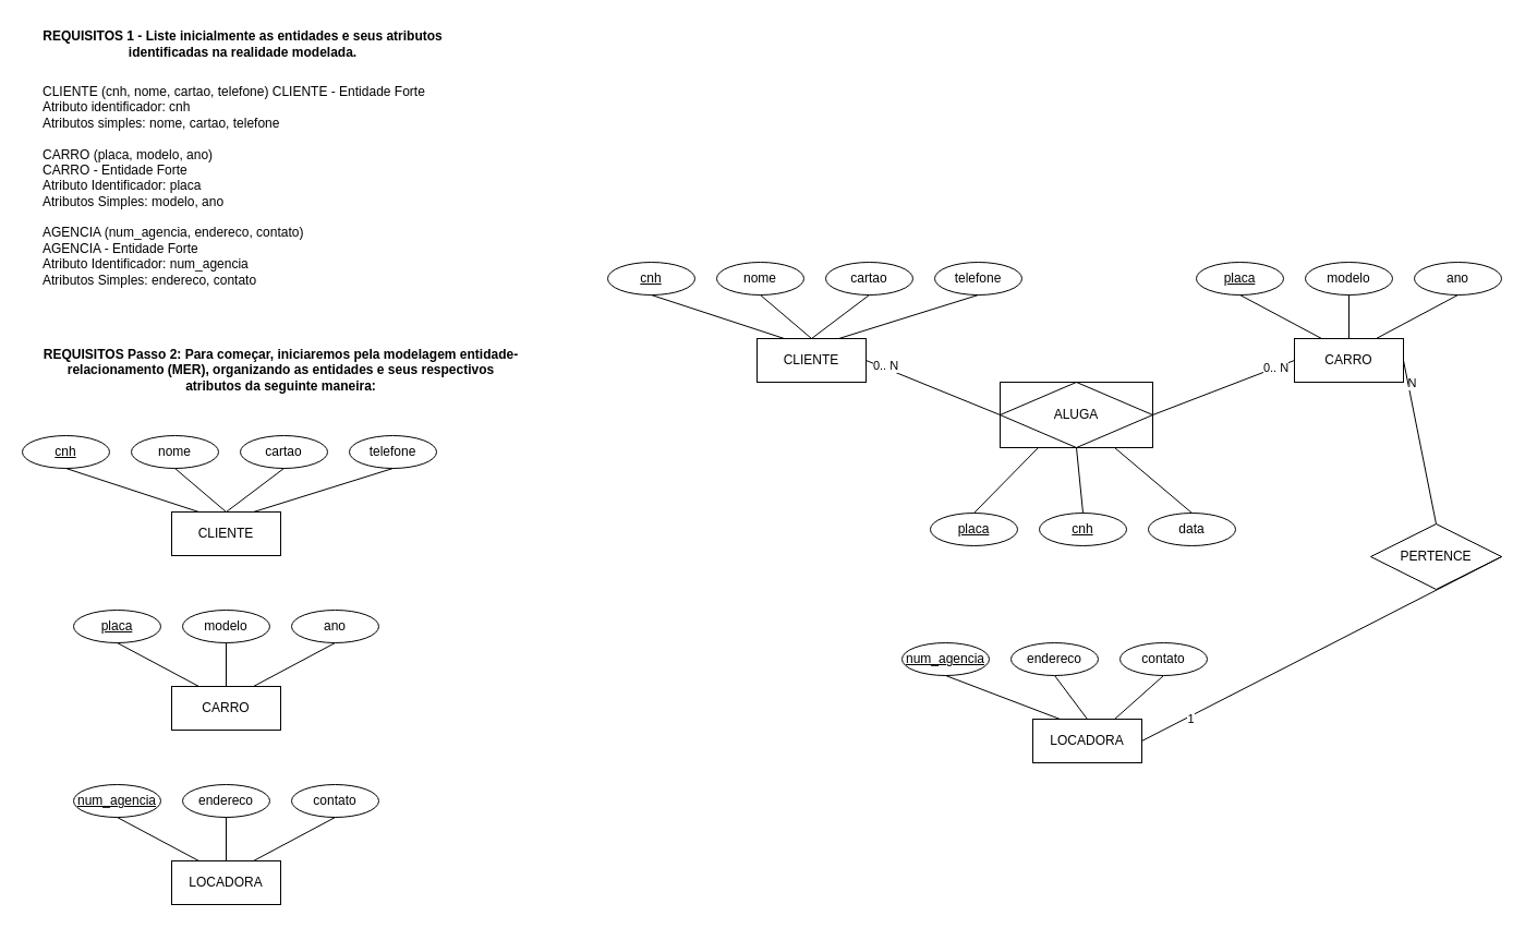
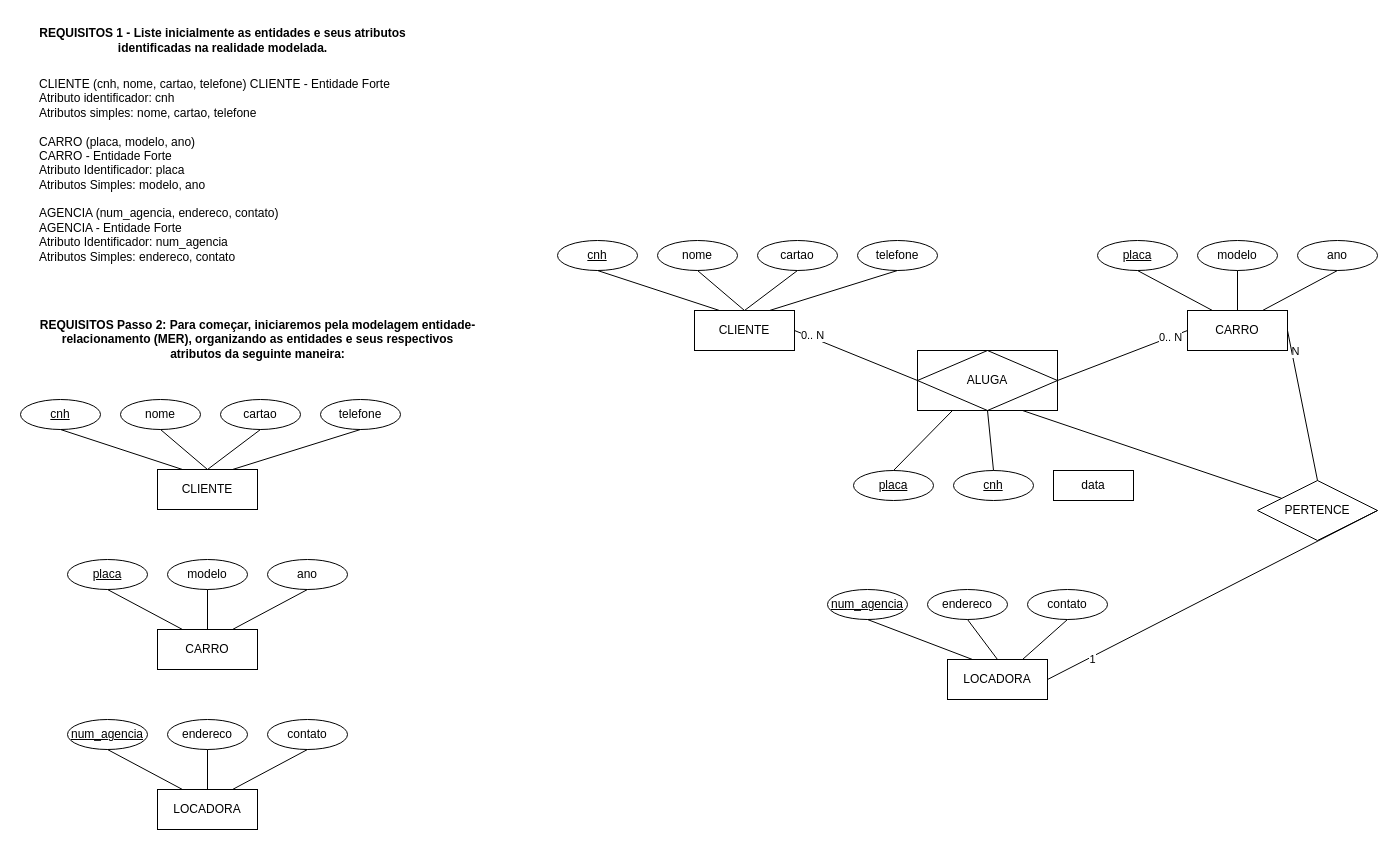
  <mxCell id="0" />
  <mxCell id="1" parent="0" />
  <mxCell id="2" value="&lt;div&gt;&lt;b&gt;REQUISITOS 1 - Liste inicialmente as entidades e seus atributos&lt;/b&gt;&lt;/div&gt;&lt;div&gt;&lt;b&gt;identificadas na realidade modelada.&lt;/b&gt;&lt;/div&gt;" style="text;html=1;align=center;verticalAlign=middle;resizable=0;points=[];autosize=1;strokeColor=none;fillColor=none;" vertex="1" parent="1"><mxGeometry x="27" y="20" width="390" height="40" as="geometry" /></mxCell>
  <mxCell id="3" value="&lt;div&gt;REQUISITOS Passo 2: Para começar, iniciaremos pela modelagem entidade-&lt;/div&gt;&lt;div&gt;relacionamento (MER), organizando as entidades e seus respectivos&lt;/div&gt;&lt;div&gt;&lt;span style=&quot;background-color: initial;&quot;&gt;atributos da seguinte maneira:&lt;/span&gt;&lt;br&gt;&lt;/div&gt;" style="text;html=1;align=center;verticalAlign=middle;resizable=0;points=[];autosize=1;strokeColor=none;fillColor=none;fontStyle=1" vertex="1" parent="1"><mxGeometry x="27" y="309" width="460" height="60" as="geometry" /></mxCell>
  <mxCell id="4" value="CLIENTE" style="whiteSpace=wrap;html=1;align=center;" vertex="1" parent="1"><mxGeometry x="157" y="469" width="100" height="40" as="geometry" /></mxCell>
  <mxCell id="5" value="CARRO" style="whiteSpace=wrap;html=1;align=center;" vertex="1" parent="1"><mxGeometry x="157" y="629" width="100" height="40" as="geometry" /></mxCell>
  <mxCell id="6" value="LOCADORA" style="whiteSpace=wrap;html=1;align=center;" vertex="1" parent="1"><mxGeometry x="157" y="789" width="100" height="40" as="geometry" /></mxCell>
  <mxCell id="7" value="cnh" style="ellipse;whiteSpace=wrap;html=1;align=center;fontStyle=4" vertex="1" parent="1"><mxGeometry x="20" y="399" width="80" height="30" as="geometry" /></mxCell>
  <mxCell id="8" value="nome" style="ellipse;whiteSpace=wrap;html=1;align=center;" vertex="1" parent="1"><mxGeometry x="120" y="399" width="80" height="30" as="geometry" /></mxCell>
  <mxCell id="9" value="cartao" style="ellipse;whiteSpace=wrap;html=1;align=center;" vertex="1" parent="1"><mxGeometry x="220" y="399" width="80" height="30" as="geometry" /></mxCell>
  <mxCell id="10" value="telefone" style="ellipse;whiteSpace=wrap;html=1;align=center;" vertex="1" parent="1"><mxGeometry x="320" y="399" width="80" height="30" as="geometry" /></mxCell>
  <mxCell id="11" value="" style="endArrow=none;html=1;rounded=0;exitX=0.5;exitY=1;exitDx=0;exitDy=0;entryX=0.25;entryY=0;entryDx=0;entryDy=0;" edge="1" parent="1" source="7" target="4"><mxGeometry relative="1" as="geometry"><mxPoint x="57" y="499" as="sourcePoint" /><mxPoint x="217" y="499" as="targetPoint" /></mxGeometry></mxCell>
  <mxCell id="12" value="" style="endArrow=none;html=1;rounded=0;exitX=0.5;exitY=1;exitDx=0;exitDy=0;entryX=0.5;entryY=0;entryDx=0;entryDy=0;" edge="1" parent="1" source="8" target="4"><mxGeometry relative="1" as="geometry"><mxPoint x="227" y="549" as="sourcePoint" /><mxPoint x="387" y="549" as="targetPoint" /></mxGeometry></mxCell>
  <mxCell id="13" value="" style="endArrow=none;html=1;rounded=0;exitX=0.5;exitY=1;exitDx=0;exitDy=0;entryX=0.5;entryY=0;entryDx=0;entryDy=0;" edge="1" parent="1" source="9" target="4"><mxGeometry relative="1" as="geometry"><mxPoint x="227" y="549" as="sourcePoint" /><mxPoint x="387" y="549" as="targetPoint" /></mxGeometry></mxCell>
  <mxCell id="14" value="" style="endArrow=none;html=1;rounded=0;exitX=0.5;exitY=1;exitDx=0;exitDy=0;entryX=0.75;entryY=0;entryDx=0;entryDy=0;" edge="1" parent="1" source="10" target="4"><mxGeometry relative="1" as="geometry"><mxPoint x="227" y="549" as="sourcePoint" /><mxPoint x="387" y="549" as="targetPoint" /></mxGeometry></mxCell>
  <mxCell id="15" value="placa" style="ellipse;whiteSpace=wrap;html=1;align=center;fontStyle=4" vertex="1" parent="1"><mxGeometry x="67" y="559" width="80" height="30" as="geometry" /></mxCell>
  <mxCell id="16" value="modelo" style="ellipse;whiteSpace=wrap;html=1;align=center;" vertex="1" parent="1"><mxGeometry x="167" y="559" width="80" height="30" as="geometry" /></mxCell>
  <mxCell id="17" value="ano" style="ellipse;whiteSpace=wrap;html=1;align=center;" vertex="1" parent="1"><mxGeometry x="267" y="559" width="80" height="30" as="geometry" /></mxCell>
  <mxCell id="18" value="" style="endArrow=none;html=1;rounded=0;exitX=0.5;exitY=1;exitDx=0;exitDy=0;entryX=0.25;entryY=0;entryDx=0;entryDy=0;" edge="1" parent="1" source="15" target="5"><mxGeometry relative="1" as="geometry"><mxPoint x="317" y="479" as="sourcePoint" /><mxPoint x="477" y="479" as="targetPoint" /></mxGeometry></mxCell>
  <mxCell id="19" value="" style="endArrow=none;html=1;rounded=0;exitX=0.5;exitY=1;exitDx=0;exitDy=0;entryX=0.5;entryY=0;entryDx=0;entryDy=0;" edge="1" parent="1" source="16" target="5"><mxGeometry relative="1" as="geometry"><mxPoint x="227" y="549" as="sourcePoint" /><mxPoint x="387" y="549" as="targetPoint" /></mxGeometry></mxCell>
  <mxCell id="20" value="" style="endArrow=none;html=1;rounded=0;exitX=0.5;exitY=1;exitDx=0;exitDy=0;entryX=0.75;entryY=0;entryDx=0;entryDy=0;" edge="1" parent="1" source="17" target="5"><mxGeometry relative="1" as="geometry"><mxPoint x="227" y="549" as="sourcePoint" /><mxPoint x="387" y="549" as="targetPoint" /></mxGeometry></mxCell>
  <mxCell id="21" value="num_agencia" style="ellipse;whiteSpace=wrap;html=1;align=center;fontStyle=4" vertex="1" parent="1"><mxGeometry x="67" y="719" width="80" height="30" as="geometry" /></mxCell>
  <mxCell id="22" value="endereco" style="ellipse;whiteSpace=wrap;html=1;align=center;" vertex="1" parent="1"><mxGeometry x="167" y="719" width="80" height="30" as="geometry" /></mxCell>
  <mxCell id="23" value="contato" style="ellipse;whiteSpace=wrap;html=1;align=center;" vertex="1" parent="1"><mxGeometry x="267" y="719" width="80" height="30" as="geometry" /></mxCell>
  <mxCell id="24" value="" style="endArrow=none;html=1;rounded=0;exitX=0.5;exitY=1;exitDx=0;exitDy=0;entryX=0.25;entryY=0;entryDx=0;entryDy=0;" edge="1" parent="1" source="21" target="6"><mxGeometry relative="1" as="geometry"><mxPoint x="227" y="639" as="sourcePoint" /><mxPoint x="387" y="639" as="targetPoint" /></mxGeometry></mxCell>
  <mxCell id="25" value="" style="endArrow=none;html=1;rounded=0;exitX=0.5;exitY=1;exitDx=0;exitDy=0;entryX=0.5;entryY=0;entryDx=0;entryDy=0;" edge="1" parent="1" source="22" target="6"><mxGeometry relative="1" as="geometry"><mxPoint x="227" y="639" as="sourcePoint" /><mxPoint x="387" y="639" as="targetPoint" /></mxGeometry></mxCell>
  <mxCell id="26" value="" style="endArrow=none;html=1;rounded=0;exitX=0.5;exitY=1;exitDx=0;exitDy=0;entryX=0.75;entryY=0;entryDx=0;entryDy=0;" edge="1" parent="1" source="23" target="6"><mxGeometry relative="1" as="geometry"><mxPoint x="227" y="639" as="sourcePoint" /><mxPoint x="387" y="639" as="targetPoint" /></mxGeometry></mxCell>
  <mxCell id="27" value="CLIENTE" style="whiteSpace=wrap;html=1;align=center;" vertex="1" parent="1"><mxGeometry x="694" y="310" width="100" height="40" as="geometry" /></mxCell>
  <mxCell id="28" value="cnh" style="ellipse;whiteSpace=wrap;html=1;align=center;fontStyle=4" vertex="1" parent="1"><mxGeometry x="557" y="240" width="80" height="30" as="geometry" /></mxCell>
  <mxCell id="29" value="nome" style="ellipse;whiteSpace=wrap;html=1;align=center;" vertex="1" parent="1"><mxGeometry x="657" y="240" width="80" height="30" as="geometry" /></mxCell>
  <mxCell id="30" value="cartao" style="ellipse;whiteSpace=wrap;html=1;align=center;" vertex="1" parent="1"><mxGeometry x="757" y="240" width="80" height="30" as="geometry" /></mxCell>
  <mxCell id="31" value="telefone" style="ellipse;whiteSpace=wrap;html=1;align=center;" vertex="1" parent="1"><mxGeometry x="857" y="240" width="80" height="30" as="geometry" /></mxCell>
  <mxCell id="32" value="" style="endArrow=none;html=1;rounded=0;exitX=0.5;exitY=1;exitDx=0;exitDy=0;entryX=0.25;entryY=0;entryDx=0;entryDy=0;" edge="1" parent="1" source="28" target="27"><mxGeometry relative="1" as="geometry"><mxPoint x="594" y="340" as="sourcePoint" /><mxPoint x="754" y="340" as="targetPoint" /></mxGeometry></mxCell>
  <mxCell id="33" value="" style="endArrow=none;html=1;rounded=0;exitX=0.5;exitY=1;exitDx=0;exitDy=0;entryX=0.5;entryY=0;entryDx=0;entryDy=0;" edge="1" parent="1" source="29" target="27"><mxGeometry relative="1" as="geometry"><mxPoint x="764" y="390" as="sourcePoint" /><mxPoint x="924" y="390" as="targetPoint" /></mxGeometry></mxCell>
  <mxCell id="34" value="" style="endArrow=none;html=1;rounded=0;exitX=0.5;exitY=1;exitDx=0;exitDy=0;entryX=0.5;entryY=0;entryDx=0;entryDy=0;" edge="1" parent="1" source="30" target="27"><mxGeometry relative="1" as="geometry"><mxPoint x="764" y="390" as="sourcePoint" /><mxPoint x="924" y="390" as="targetPoint" /></mxGeometry></mxCell>
  <mxCell id="35" value="" style="endArrow=none;html=1;rounded=0;exitX=0.5;exitY=1;exitDx=0;exitDy=0;entryX=0.75;entryY=0;entryDx=0;entryDy=0;" edge="1" parent="1" source="31" target="27"><mxGeometry relative="1" as="geometry"><mxPoint x="764" y="390" as="sourcePoint" /><mxPoint x="924" y="390" as="targetPoint" /></mxGeometry></mxCell>
  <mxCell id="36" value="CARRO" style="whiteSpace=wrap;html=1;align=center;" vertex="1" parent="1"><mxGeometry x="1187" y="310" width="100" height="40" as="geometry" /></mxCell>
  <mxCell id="37" value="placa" style="ellipse;whiteSpace=wrap;html=1;align=center;fontStyle=4" vertex="1" parent="1"><mxGeometry x="1097" y="240" width="80" height="30" as="geometry" /></mxCell>
  <mxCell id="38" value="modelo" style="ellipse;whiteSpace=wrap;html=1;align=center;" vertex="1" parent="1"><mxGeometry x="1197" y="240" width="80" height="30" as="geometry" /></mxCell>
  <mxCell id="39" value="ano" style="ellipse;whiteSpace=wrap;html=1;align=center;" vertex="1" parent="1"><mxGeometry x="1297" y="240" width="80" height="30" as="geometry" /></mxCell>
  <mxCell id="40" value="" style="endArrow=none;html=1;rounded=0;exitX=0.5;exitY=1;exitDx=0;exitDy=0;entryX=0.25;entryY=0;entryDx=0;entryDy=0;" edge="1" parent="1" source="37" target="36"><mxGeometry relative="1" as="geometry"><mxPoint x="1347" y="160" as="sourcePoint" /><mxPoint x="1507" y="160" as="targetPoint" /></mxGeometry></mxCell>
  <mxCell id="41" value="" style="endArrow=none;html=1;rounded=0;exitX=0.5;exitY=1;exitDx=0;exitDy=0;entryX=0.5;entryY=0;entryDx=0;entryDy=0;" edge="1" parent="1" source="38" target="36"><mxGeometry relative="1" as="geometry"><mxPoint x="1257" y="230" as="sourcePoint" /><mxPoint x="1417" y="230" as="targetPoint" /></mxGeometry></mxCell>
  <mxCell id="42" value="" style="endArrow=none;html=1;rounded=0;exitX=0.5;exitY=1;exitDx=0;exitDy=0;entryX=0.75;entryY=0;entryDx=0;entryDy=0;" edge="1" parent="1" source="39" target="36"><mxGeometry relative="1" as="geometry"><mxPoint x="1257" y="230" as="sourcePoint" /><mxPoint x="1417" y="230" as="targetPoint" /></mxGeometry></mxCell>
  <mxCell id="43" value="" style="endArrow=none;html=1;rounded=0;exitX=1;exitY=0.5;exitDx=0;exitDy=0;entryX=0;entryY=0.5;entryDx=0;entryDy=0;" edge="1" parent="1" source="27" target="59"><mxGeometry relative="1" as="geometry"><mxPoint x="807" y="430" as="sourcePoint" /><mxPoint x="937" y="380" as="targetPoint" /></mxGeometry></mxCell>
  <mxCell id="44" value="0.. N" style="edgeLabel;html=1;align=center;verticalAlign=middle;resizable=0;points=[];" connectable="0" vertex="1" parent="43"><mxGeometry x="-0.734" y="2" relative="1" as="geometry"><mxPoint as="offset" /></mxGeometry></mxCell>
  <mxCell id="45" value="" style="endArrow=none;html=1;rounded=0;exitX=1;exitY=0.5;exitDx=0;exitDy=0;entryX=0;entryY=0.5;entryDx=0;entryDy=0;" edge="1" parent="1" target="36"><mxGeometry relative="1" as="geometry"><mxPoint x="1057" y="380" as="sourcePoint" /><mxPoint x="967" y="430" as="targetPoint" /><Array as="points"><mxPoint x="1057" y="380" /></Array></mxGeometry></mxCell>
  <mxCell id="46" value="0.. N" style="edgeLabel;html=1;align=center;verticalAlign=middle;resizable=0;points=[];" connectable="0" vertex="1" parent="45"><mxGeometry x="0.723" relative="1" as="geometry"><mxPoint as="offset" /></mxGeometry></mxCell>
  <mxCell id="47" value="LOCADORA" style="whiteSpace=wrap;html=1;align=center;" vertex="1" parent="1"><mxGeometry x="947" y="659" width="100" height="40" as="geometry" /></mxCell>
  <mxCell id="48" value="num_agencia" style="ellipse;whiteSpace=wrap;html=1;align=center;fontStyle=4" vertex="1" parent="1"><mxGeometry x="827" y="589" width="80" height="30" as="geometry" /></mxCell>
  <mxCell id="49" value="endereco" style="ellipse;whiteSpace=wrap;html=1;align=center;" vertex="1" parent="1"><mxGeometry x="927" y="589" width="80" height="30" as="geometry" /></mxCell>
  <mxCell id="50" value="contato" style="ellipse;whiteSpace=wrap;html=1;align=center;" vertex="1" parent="1"><mxGeometry x="1027" y="589" width="80" height="30" as="geometry" /></mxCell>
  <mxCell id="51" value="" style="endArrow=none;html=1;rounded=0;exitX=0.5;exitY=1;exitDx=0;exitDy=0;entryX=0.25;entryY=0;entryDx=0;entryDy=0;" edge="1" parent="1" source="48" target="47"><mxGeometry relative="1" as="geometry"><mxPoint x="987" y="509" as="sourcePoint" /><mxPoint x="1147" y="509" as="targetPoint" /></mxGeometry></mxCell>
  <mxCell id="52" value="" style="endArrow=none;html=1;rounded=0;exitX=0.5;exitY=1;exitDx=0;exitDy=0;entryX=0.5;entryY=0;entryDx=0;entryDy=0;" edge="1" parent="1" source="49" target="47"><mxGeometry relative="1" as="geometry"><mxPoint x="987" y="509" as="sourcePoint" /><mxPoint x="1147" y="509" as="targetPoint" /></mxGeometry></mxCell>
  <mxCell id="53" value="" style="endArrow=none;html=1;rounded=0;exitX=0.5;exitY=1;exitDx=0;exitDy=0;entryX=0.75;entryY=0;entryDx=0;entryDy=0;" edge="1" parent="1" source="50" target="47"><mxGeometry relative="1" as="geometry"><mxPoint x="987" y="509" as="sourcePoint" /><mxPoint x="1147" y="509" as="targetPoint" /></mxGeometry></mxCell>
  <mxCell id="54" value="PERTENCE" style="shape=rhombus;perimeter=rhombusPerimeter;whiteSpace=wrap;html=1;align=center;" vertex="1" parent="1"><mxGeometry x="1257" y="480" width="120" height="60" as="geometry" /></mxCell>
  <mxCell id="55" value="" style="endArrow=none;html=1;rounded=0;exitX=1;exitY=0.5;exitDx=0;exitDy=0;entryX=0.5;entryY=0;entryDx=0;entryDy=0;" edge="1" parent="1" source="36" target="54"><mxGeometry relative="1" as="geometry"><mxPoint x="1327" y="310" as="sourcePoint" /><mxPoint x="1487" y="310" as="targetPoint" /></mxGeometry></mxCell>
  <mxCell id="56" value="N" style="edgeLabel;html=1;align=center;verticalAlign=middle;resizable=0;points=[];" connectable="0" vertex="1" parent="55"><mxGeometry x="-0.724" y="3" relative="1" as="geometry"><mxPoint as="offset" /></mxGeometry></mxCell>
  <mxCell id="57" value="" style="endArrow=none;html=1;rounded=0;exitX=1;exitY=0.5;exitDx=0;exitDy=0;entryX=1;entryY=0.5;entryDx=0;entryDy=0;" edge="1" parent="1" source="54" target="47"><mxGeometry relative="1" as="geometry"><mxPoint x="1377" y="390" as="sourcePoint" /><mxPoint x="1537" y="390" as="targetPoint" /><Array as="points" /></mxGeometry></mxCell>
  <mxCell id="58" value="1" style="edgeLabel;html=1;align=center;verticalAlign=middle;resizable=0;points=[];" connectable="0" vertex="1" parent="57"><mxGeometry x="0.739" y="2" relative="1" as="geometry"><mxPoint as="offset" /></mxGeometry></mxCell>
  <mxCell id="59" value="ALUGA" style="shape=associativeEntity;whiteSpace=wrap;html=1;align=center;" vertex="1" parent="1"><mxGeometry x="917" y="350" width="140" height="60" as="geometry" /></mxCell>
  <mxCell id="60" value="placa" style="ellipse;whiteSpace=wrap;html=1;align=center;fontStyle=4" vertex="1" parent="1"><mxGeometry x="853" y="470" width="80" height="30" as="geometry" /></mxCell>
  <mxCell id="61" value="cnh" style="ellipse;whiteSpace=wrap;html=1;align=center;fontStyle=4" vertex="1" parent="1"><mxGeometry x="953" y="470" width="80" height="30" as="geometry" /></mxCell>
- <mxCell id="62" value="data" style="ellipse;whiteSpace=wrap;html=1;align=center;" vertex="1" parent="1"><mxGeometry x="1053" y="470" width="80" height="30" as="geometry" /></mxCell>
+ <mxCell id="62" value="data" style="whiteSpace=wrap;html=1;align=center;rounded=0;" vertex="1" parent="1"><mxGeometry x="1053" y="470" width="80" height="30" as="geometry" /></mxCell>
  <mxCell id="63" value="" style="endArrow=none;html=1;rounded=0;exitX=0.25;exitY=1;exitDx=0;exitDy=0;entryX=0.5;entryY=0;entryDx=0;entryDy=0;" edge="1" parent="1" source="59" target="60"><mxGeometry relative="1" as="geometry"><mxPoint x="1117" y="390" as="sourcePoint" /><mxPoint x="1277" y="390" as="targetPoint" /></mxGeometry></mxCell>
  <mxCell id="64" value="" style="endArrow=none;html=1;rounded=0;exitX=0.5;exitY=1;exitDx=0;exitDy=0;entryX=0.5;entryY=0;entryDx=0;entryDy=0;" edge="1" parent="1" source="59" target="61"><mxGeometry relative="1" as="geometry"><mxPoint x="1117" y="390" as="sourcePoint" /><mxPoint x="1277" y="390" as="targetPoint" /></mxGeometry></mxCell>
- <mxCell id="65" value="" style="endArrow=none;html=1;rounded=0;exitX=0.75;exitY=1;exitDx=0;exitDy=0;entryX=0.5;entryY=0;entryDx=0;entryDy=0;" edge="1" parent="1" source="59" target="62"><mxGeometry relative="1" as="geometry"><mxPoint x="1117" y="390" as="sourcePoint" /><mxPoint x="1277" y="390" as="targetPoint" /></mxGeometry></mxCell>
+ <mxCell id="65" value="" style="endArrow=none;html=1;rounded=0;exitX=0.75;exitY=1;exitDx=0;exitDy=0;" edge="1" parent="1" source="59" target="54"><mxGeometry relative="1" as="geometry"><mxPoint x="1117" y="390" as="sourcePoint" /><mxPoint x="1277" y="390" as="targetPoint" /></mxGeometry></mxCell>
  <mxCell id="66" value="&lt;div&gt;CLIENTE (cnh, nome, cartao, telefone) CLIENTE - Entidade Forte&lt;/div&gt;&lt;div&gt;Atributo identificador: cnh&lt;/div&gt;&lt;div&gt;Atributos simples: nome, cartao, telefone&lt;/div&gt;&lt;div&gt;&lt;br&gt;&lt;/div&gt;&lt;div&gt;CARRO (placa, modelo, ano)&lt;/div&gt;&lt;div&gt;CARRO - Entidade Forte&lt;/div&gt;&lt;div&gt;Atributo Identificador: placa&lt;/div&gt;&lt;div&gt;Atributos Simples: modelo, ano&lt;/div&gt;&lt;div&gt;&lt;br&gt;&lt;/div&gt;&lt;div&gt;AGENCIA (num_agencia, endereco, contato)&amp;nbsp;&lt;/div&gt;&lt;div&gt;AGENCIA - Entidade Forte&lt;/div&gt;&lt;div&gt;Atributo Identificador: num_agencia&amp;nbsp;&lt;/div&gt;&lt;div&gt;Atributos Simples: endereco, contato&lt;/div&gt;" style="text;html=1;align=left;verticalAlign=middle;resizable=0;points=[];autosize=1;strokeColor=none;fillColor=none;" vertex="1" parent="1"><mxGeometry x="37" y="70" width="370" height="200" as="geometry" /></mxCell>
